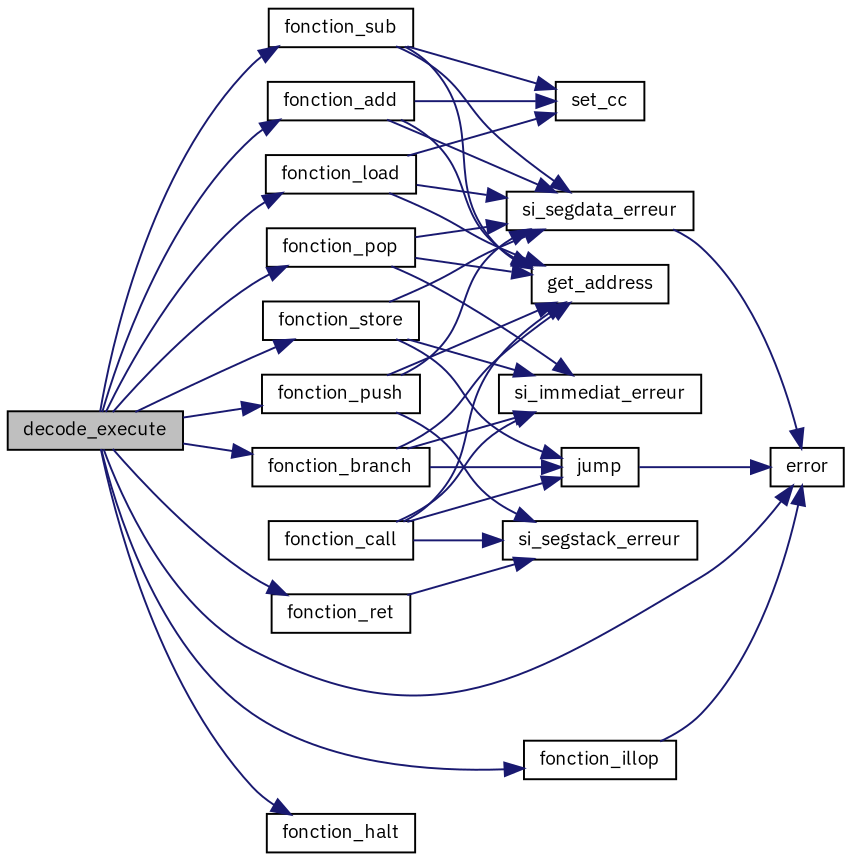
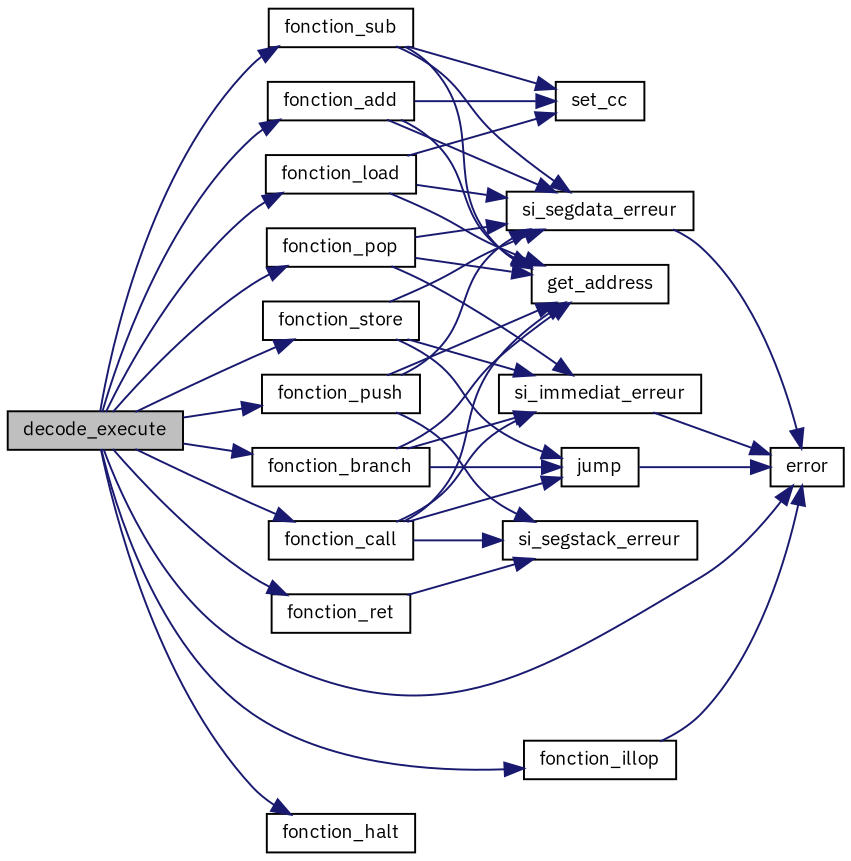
  digraph {
    fontname="IBM Plex Sans"
    rankdir=LR
    node [color=black fillcolor=white fontname="IBM Plex Sans" fontsize=10 shape=record style=filled]
    edge [color=midnightblue fontname="IBM Plex Sans" fontsize=10 labelfontname=FreeSans labelfontsize=10 style=solid]
    n1 [fillcolor=grey75 fontcolor=black height=0.2 label=decode_execute width=0.4]
    n2 [height=0.2 label=error width=0.4]
    n3 [height=0.2 label=fonction_add width=0.4]
    n4 [height=0.2 label=fonction_branch width=0.4]
    n5 [height=0.2 label=fonction_call width=0.4]
    n6 [height=0.2 label=fonction_halt width=0.4]
    n7 [height=0.2 label=fonction_illop width=0.4]
    n8 [height=0.2 label=fonction_load width=0.4]
    n9 [height=0.2 label=fonction_pop width=0.4]
    n10 [height=0.2 label=fonction_push width=0.4]
    n11 [height=0.2 label=fonction_ret width=0.4]
    n12 [height=0.2 label=fonction_store width=0.4]
    n13 [height=0.2 label=fonction_sub width=0.4]
    n14 [height=0.2 label=get_address width=0.4]
    n15 [height=0.2 label=set_cc width=0.4]
    n16 [height=0.2 label=si_segdata_erreur width=0.4]
    n17 [height=0.2 label=jump width=0.4]
    n18 [height=0.2 label=si_immediat_erreur width=0.4]
    n19 [height=0.2 label=si_segstack_erreur width=0.4]
    n1 -> n2
    n1 -> n3
    n1 -> n4
+   n1 -> n5
    n1 -> n6
    n1 -> n7
    n1 -> n8
    n1 -> n9
    n1 -> n10
    n1 -> n11
    n1 -> n12
    n1 -> n13
    n3 -> n14
    n3 -> n15
    n3 -> n16
    n4 -> n14
    n4 -> n17
    n4 -> n18
    n5 -> n14
    n5 -> n17
    n5 -> n18
    n5 -> n19
    n7 -> n2
    n8 -> n14
    n8 -> n15
    n8 -> n16
    n9 -> n14
    n9 -> n16
    n9 -> n18
    n10 -> n14
    n10 -> n16
    n10 -> n19
    n11 -> n19
    n12 -> n16
    n12 -> n17
    n12 -> n18
    n13 -> n14
    n13 -> n15
    n13 -> n16
    n16 -> n2
    n17 -> n2
+   n18 -> n2
  }
